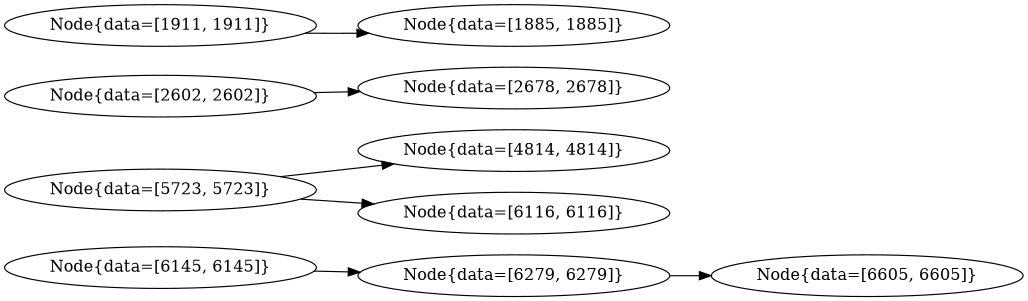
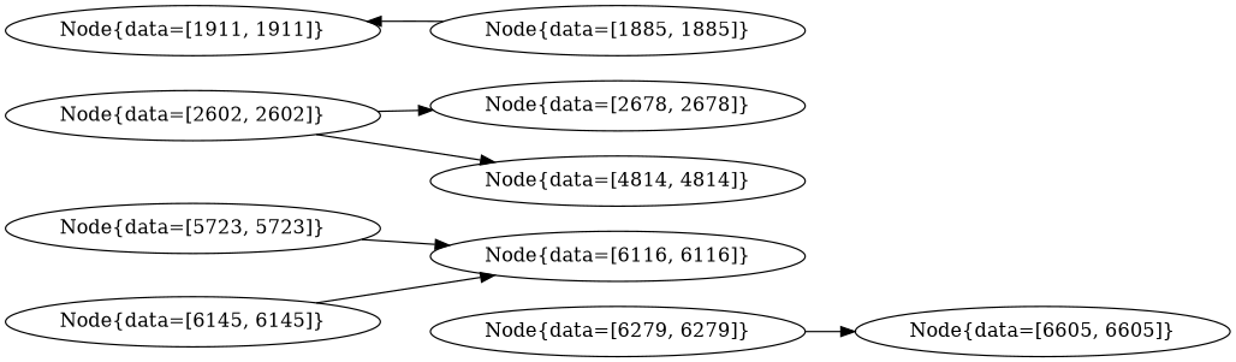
  digraph {
    rankdir=LR
    n1 [label="Node{data=[2602, 2602]}"]
    n2 [label="Node{data=[2678, 2678]}"]
    n3 [label="Node{data=[6145, 6145]}"]
    n4 [label="Node{data=[6279, 6279]}"]
    n5 [label="Node{data=[1911, 1911]}"]
    n6 [label="Node{data=[1885, 1885]}"]
    n7 [label="Node{data=[5723, 5723]}"]
    n8 [label="Node{data=[4814, 4814]}"]
    n9 [label="Node{data=[6116, 6116]}"]
    n10 [label="Node{data=[6605, 6605]}"]
    n1 -> n2
-   n3 -> n4
+   n3 -> n9
    n4 -> n10
-   n5 -> n6
-   n7 -> n8
+   n6 -> n5
+   n1 -> n8
    n7 -> n9
  }
